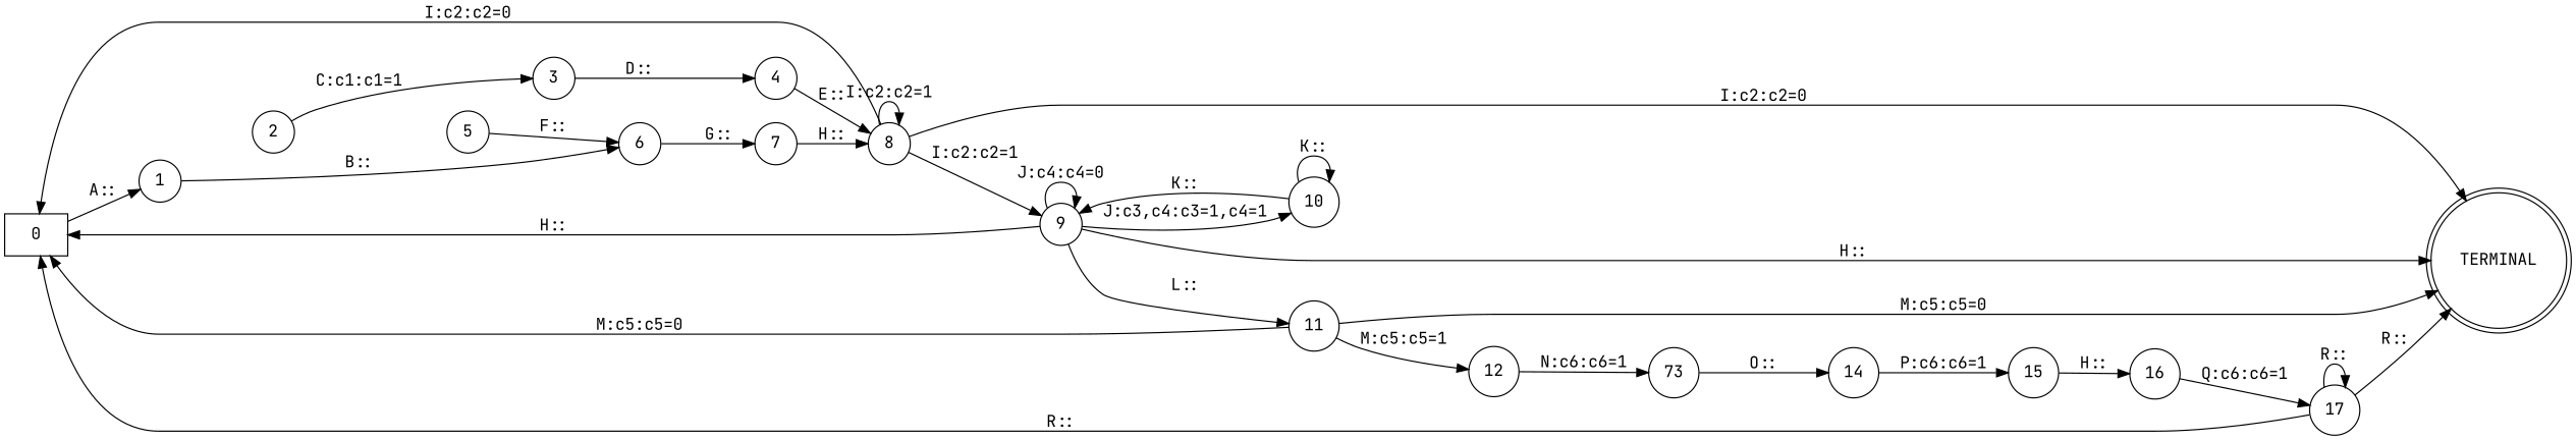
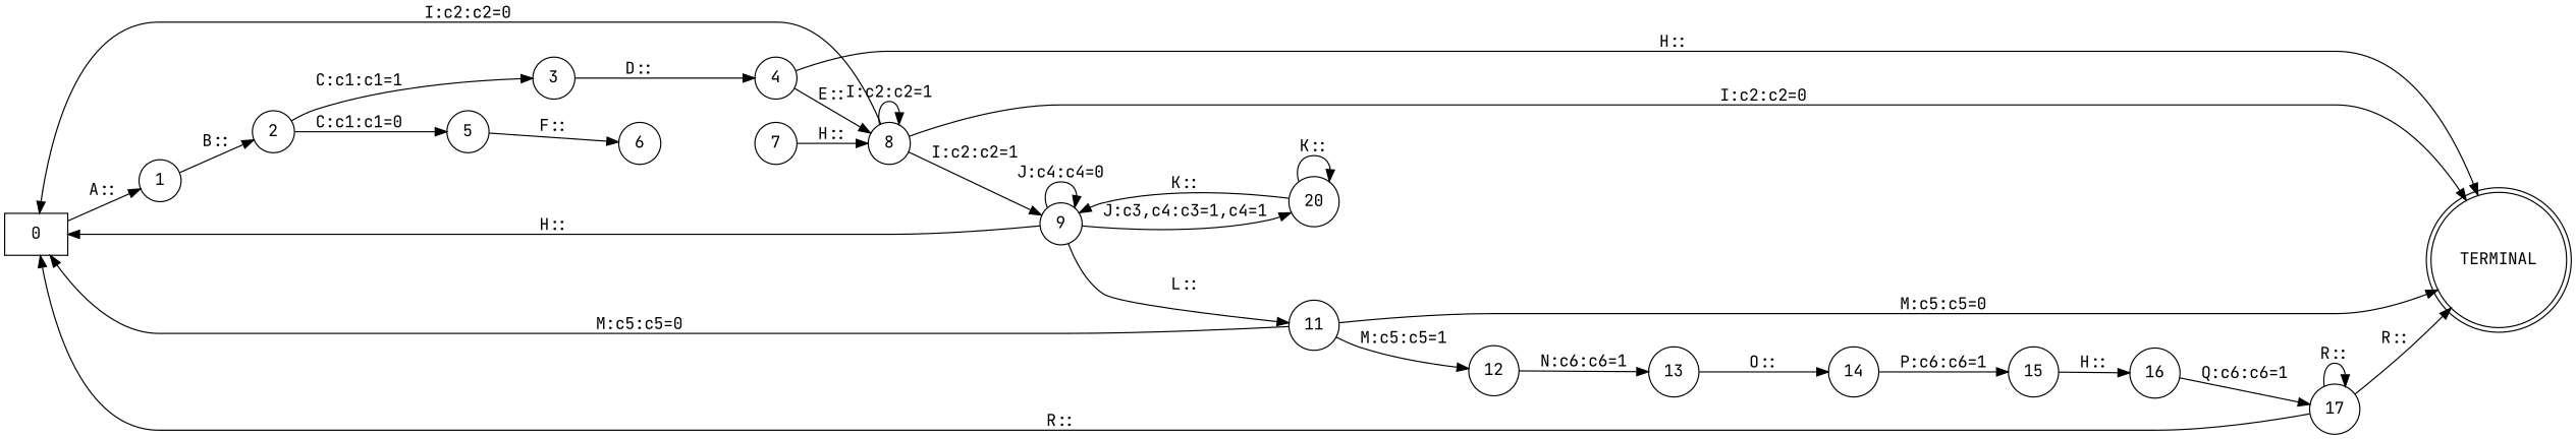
  digraph {
    fontname="JetBrains Mono"
    rankdir=LR
    node [attr="{}" fontname="JetBrains Mono" shape=circle]
    edge [fontname="JetBrains Mono" prob=1]
    n1 [label=0 shape=box]
    n2 [label=1]
    n3 [label=2]
    n4 [label=3]
    n5 [label=5]
    n6 [label=4]
    n7 [label=6]
    n8 [label=8]
    n9 [label=7]
    n10 [label=9]
    n11 [label=TERMINAL shape=doublecircle]
-   n12 [label=10]
+   n12 [label=20]
    n13 [label=11]
    n14 [label=12]
-   n15 [label=73]
+   n15 [label=13]
    n16 [label=14]
    n17 [label=15]
    n18 [label=16]
    n19 [label=17]
    n1 -> n2 [label="A::"]
-   n2 -> n7 [label="B::"]
+   n2 -> n3 [label="B::"]
    n3 -> n4 [label="C:c1:c1=1" prob=0.5]
+   n3 -> n5 [label="C:c1:c1=0" prob=0.5]
    n4 -> n6 [label="D::"]
    n5 -> n7 [label="F::"]
    n6 -> n8 [label="E::"]
-   n7 -> n9 [label="G::"]
    n8 -> n1 [label="I:c2:c2=0" prob=0.1]
    n8 -> n8 [label="I:c2:c2=1" prob=0.1]
    n8 -> n10 [label="I:c2:c2=1" prob=0.7]
    n8 -> n11 [label="I:c2:c2=0" prob=0.1]
    n9 -> n8 [label="H::"]
    n10 -> n1 [label="H::" prob=0.1]
    n10 -> n10 [label="J:c4:c4=0" prob=0.05]
-   n10 -> n11 [label="H::" prob=0.1]
+   n6 -> n11 [label="H::" prob=0.1]
    n10 -> n12 [label="J:c3,c4:c3=1,c4=1" prob=0.35]
    n10 -> n13 [label="L::" prob=0.35]
    n12 -> n10 [label="K::" prob=0.7]
    n12 -> n12 [label="K::" prob=0.3]
    n13 -> n1 [label="M:c5:c5=0" prob=0.1]
    n13 -> n11 [label="M:c5:c5=0" prob=0.2]
    n13 -> n14 [label="M:c5:c5=1" prob=0.7]
    n14 -> n15 [label="N:c6:c6=1"]
    n15 -> n16 [label="O::"]
    n16 -> n17 [label="P:c6:c6=1"]
    n17 -> n18 [label="H::"]
    n18 -> n19 [label="Q:c6:c6=1"]
    n19 -> n1 [label="R::" prob=0.1]
    n19 -> n11 [label="R::" prob=0.6]
    n19 -> n19 [label="R::" prob=0.3]
  }
